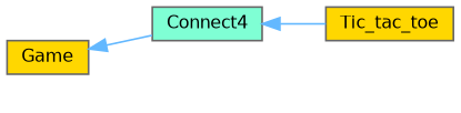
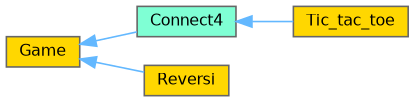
  digraph {
    rankdir=LR
    node [color=grey40 fillcolor=gold fontname=Helvetica fontsize=10 shape=box style=filled]
    edge [color=steelblue1 dir=back fontname=Helvetica fontsize=10 labelfontname=Helvetica labelfontsize=10 style=solid]
    n1 [height=0.2 label=Game width=0.4]
    n2 [fillcolor=aquamarine height=0.2 label=Connect4 width=0.4]
+   n3 [height=0.2 label=Reversi width=0.4]
    n4 [height=0.2 label=Tic_tac_toe width=0.4]
    n1 -> n2
+   n1 -> n3
    n2 -> n4
  }
